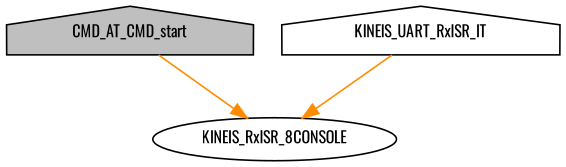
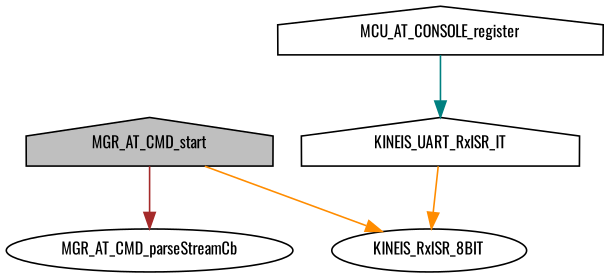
  digraph {
    fontname=Oswald
    rankdir=TB
    node [color=black fillcolor=white fontname=Oswald fontsize=10 shape=house style=filled]
    edge [color=darkorange fontname=Oswald fontsize=10 labelfontname=Helvetica labelfontsize=10 style=solid]
-   n1 [fillcolor=grey75 fontcolor=black height=0.2 label=CMD_AT_CMD_start width=0.4]
-   n3 [height=0.2 label=KINEIS_RxISR_8CONSOLE shape=ellipse width=0.4]
+   n1 [fillcolor=grey75 fontcolor=black height=0.2 label=MGR_AT_CMD_start width=0.4]
+   n2 [height=0.2 label=MGR_AT_CMD_parseStreamCb shape=ellipse width=0.4]
+   n3 [height=0.2 label=KINEIS_RxISR_8BIT shape=ellipse width=0.4]
+   n4 [height=0.2 label=MCU_AT_CONSOLE_register width=0.4]
    n5 [height=0.2 label=KINEIS_UART_RxISR_IT width=0.4]
+   n1 -> n2 [color=brown]
    n1 -> n3
+   n4 -> n5 [color=teal]
    n5 -> n3
  }
